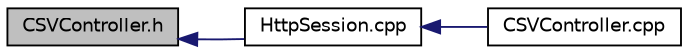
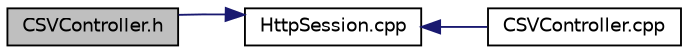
  digraph {
    rankdir=LR
    node [color=black fillcolor=white fontname=Helvetica fontsize=10 shape=record style=filled]
    edge [color=midnightblue dir=back fontname=Helvetica fontsize=10 labelfontname=Helvetica labelfontsize=10 style=solid]
    n1 [fillcolor=grey75 fontcolor=black height=0.2 label="CSVController.h" width=0.4]
    n2 [height=0.2 label="HttpSession.cpp" width=0.4]
    n3 [height=0.2 label="CSVController.cpp" width=0.4]
-   n1 -> n2
+   n2 -> n1
    n2 -> n3
  }
